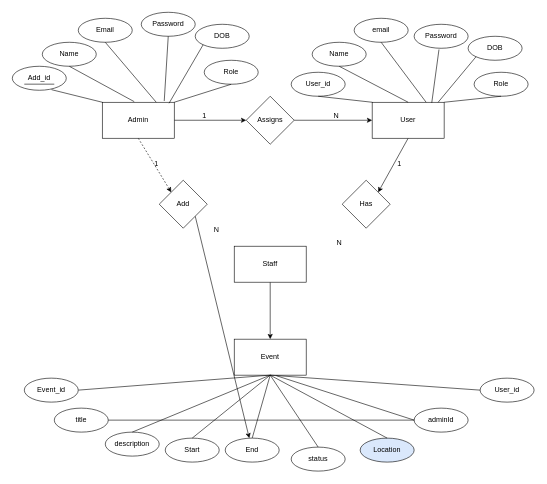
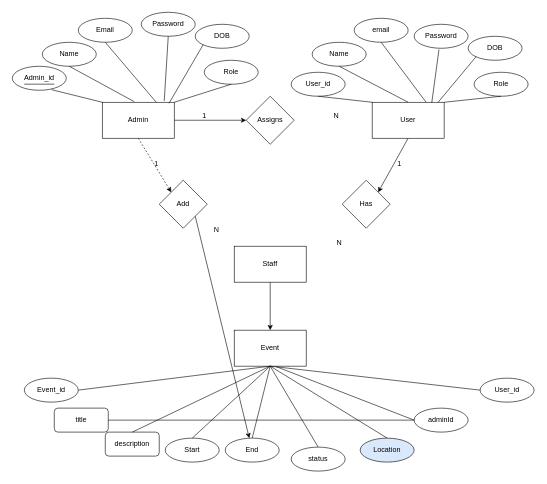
  <mxCell id="0" />
  <mxCell id="1" parent="0" />
  <mxCell id="2" style="edgeStyle=orthogonalEdgeStyle;rounded=0;orthogonalLoop=1;jettySize=auto;html=1;exitX=1;exitY=0.5;exitDx=0;exitDy=0;entryX=0;entryY=0.5;entryDx=0;entryDy=0;" edge="1" parent="1" source="4" target="6"><mxGeometry relative="1" as="geometry" /></mxCell>
  <mxCell id="3" style="rounded=0;orthogonalLoop=1;jettySize=auto;html=1;exitX=0.5;exitY=1;exitDx=0;exitDy=0;entryX=0;entryY=0;entryDx=0;entryDy=0;dashed=1;" edge="1" parent="1" source="4" target="25"><mxGeometry relative="1" as="geometry" /></mxCell>
  <mxCell id="4" value="Admin" style="rounded=0;whiteSpace=wrap;html=1;" vertex="1" parent="1"><mxGeometry x="170" y="170" width="120" height="60" as="geometry" /></mxCell>
- <mxCell id="5" style="edgeStyle=orthogonalEdgeStyle;rounded=0;orthogonalLoop=1;jettySize=auto;html=1;exitX=1;exitY=0.5;exitDx=0;exitDy=0;entryX=0;entryY=0.5;entryDx=0;entryDy=0;" edge="1" parent="1" source="6" target="8"><mxGeometry relative="1" as="geometry" /></mxCell>
  <mxCell id="6" value="Assigns" style="rhombus;whiteSpace=wrap;html=1;" vertex="1" parent="1"><mxGeometry x="410" y="160" width="80" height="80" as="geometry" /></mxCell>
  <mxCell id="7" style="rounded=0;orthogonalLoop=1;jettySize=auto;html=1;exitX=0.5;exitY=1;exitDx=0;exitDy=0;entryX=1;entryY=0;entryDx=0;entryDy=0;" edge="1" parent="1" source="8" target="26"><mxGeometry relative="1" as="geometry" /></mxCell>
  <mxCell id="8" value="User" style="rounded=0;whiteSpace=wrap;html=1;" vertex="1" parent="1"><mxGeometry x="620" y="170" width="120" height="60" as="geometry" /></mxCell>
  <mxCell id="9" value="N" style="text;html=1;align=center;verticalAlign=middle;resizable=0;points=[];autosize=1;strokeColor=none;fillColor=none;" vertex="1" parent="1"><mxGeometry x="545" y="178" width="30" height="30" as="geometry" /></mxCell>
  <mxCell id="10" value="1" style="text;html=1;align=center;verticalAlign=middle;resizable=0;points=[];autosize=1;strokeColor=none;fillColor=none;" vertex="1" parent="1"><mxGeometry x="325" y="178" width="30" height="30" as="geometry" /></mxCell>
- <mxCell id="11" value="Add_id" style="ellipse;whiteSpace=wrap;html=1;" vertex="1" parent="1"><mxGeometry x="20" y="110" width="90" height="40" as="geometry" /></mxCell>
+ <mxCell id="11" value="Admin_id" style="ellipse;whiteSpace=wrap;html=1;" vertex="1" parent="1"><mxGeometry x="20" y="110" width="90" height="40" as="geometry" /></mxCell>
  <mxCell id="12" value="Name" style="ellipse;whiteSpace=wrap;html=1;" vertex="1" parent="1"><mxGeometry x="70" y="70" width="90" height="40" as="geometry" /></mxCell>
  <mxCell id="13" value="Email" style="ellipse;whiteSpace=wrap;html=1;" vertex="1" parent="1"><mxGeometry x="130" y="30" width="90" height="40" as="geometry" /></mxCell>
  <mxCell id="14" value="" style="endArrow=none;html=1;rounded=0;exitX=0;exitY=0;exitDx=0;exitDy=0;entryX=0.726;entryY=0.975;entryDx=0;entryDy=0;entryPerimeter=0;" edge="1" parent="1" source="4" target="11"><mxGeometry width="50" height="50" relative="1" as="geometry"><mxPoint x="110" y="190" as="sourcePoint" /><mxPoint x="160" y="140" as="targetPoint" /></mxGeometry></mxCell>
  <mxCell id="15" value="" style="endArrow=none;html=1;rounded=0;exitX=0.444;exitY=-0.017;exitDx=0;exitDy=0;entryX=0.5;entryY=1;entryDx=0;entryDy=0;exitPerimeter=0;" edge="1" parent="1" source="4" target="12"><mxGeometry width="50" height="50" relative="1" as="geometry"><mxPoint x="180" y="180" as="sourcePoint" /><mxPoint x="135" y="149" as="targetPoint" /></mxGeometry></mxCell>
  <mxCell id="16" value="" style="endArrow=none;html=1;rounded=0;entryX=0.5;entryY=1;entryDx=0;entryDy=0;" edge="1" parent="1" target="13"><mxGeometry width="50" height="50" relative="1" as="geometry"><mxPoint x="260" y="170" as="sourcePoint" /><mxPoint x="310" y="120" as="targetPoint" /></mxGeometry></mxCell>
  <mxCell id="17" value="User_id" style="ellipse;whiteSpace=wrap;html=1;" vertex="1" parent="1"><mxGeometry x="485" y="120" width="90" height="40" as="geometry" /></mxCell>
  <mxCell id="18" value="Name" style="ellipse;whiteSpace=wrap;html=1;" vertex="1" parent="1"><mxGeometry x="520" y="70" width="90" height="40" as="geometry" /></mxCell>
  <mxCell id="19" value="email" style="ellipse;whiteSpace=wrap;html=1;" vertex="1" parent="1"><mxGeometry x="590" y="30" width="90" height="40" as="geometry" /></mxCell>
  <mxCell id="20" value="" style="endArrow=none;html=1;rounded=0;entryX=0.5;entryY=1;entryDx=0;entryDy=0;exitX=0.75;exitY=0;exitDx=0;exitDy=0;" edge="1" parent="1" source="8" target="19"><mxGeometry width="50" height="50" relative="1" as="geometry"><mxPoint x="730" y="170" as="sourcePoint" /><mxPoint x="780" y="120" as="targetPoint" /></mxGeometry></mxCell>
  <mxCell id="21" value="" style="endArrow=none;html=1;rounded=0;exitX=0.5;exitY=0;exitDx=0;exitDy=0;entryX=0.5;entryY=1;entryDx=0;entryDy=0;" edge="1" parent="1" source="8" target="18"><mxGeometry width="50" height="50" relative="1" as="geometry"><mxPoint x="640" y="160" as="sourcePoint" /><mxPoint x="690" y="110" as="targetPoint" /></mxGeometry></mxCell>
  <mxCell id="22" value="" style="endArrow=none;html=1;rounded=0;exitX=0;exitY=0;exitDx=0;exitDy=0;entryX=0.5;entryY=1;entryDx=0;entryDy=0;" edge="1" parent="1" source="8" target="17"><mxGeometry width="50" height="50" relative="1" as="geometry"><mxPoint x="610" y="170" as="sourcePoint" /><mxPoint x="660" y="120" as="targetPoint" /></mxGeometry></mxCell>
- <mxCell id="23" value="Event" style="rounded=0;whiteSpace=wrap;html=1;" vertex="1" parent="1"><mxGeometry x="390" y="565" width="120" height="60" as="geometry" /></mxCell>
+ <mxCell id="23" value="Event" style="rounded=0;whiteSpace=wrap;html=1;" vertex="1" parent="1"><mxGeometry x="390" y="550" width="120" height="60" as="geometry" /></mxCell>
  <mxCell id="24" style="rounded=0;orthogonalLoop=1;jettySize=auto;html=1;exitX=1;exitY=1;exitDx=0;exitDy=0;" edge="1" parent="1" source="25" target="61"><mxGeometry relative="1" as="geometry"><mxPoint x="320" y="410" as="targetPoint" /></mxGeometry></mxCell>
  <mxCell id="25" value="Add" style="rhombus;whiteSpace=wrap;html=1;" vertex="1" parent="1"><mxGeometry x="265" y="300" width="80" height="80" as="geometry" /></mxCell>
  <mxCell id="26" value="Has" style="rhombus;whiteSpace=wrap;html=1;" vertex="1" parent="1"><mxGeometry x="570" y="300" width="80" height="80" as="geometry" /></mxCell>
  <mxCell id="27" value="status" style="ellipse;whiteSpace=wrap;html=1;" vertex="1" parent="1"><mxGeometry x="485" y="745" width="90" height="40" as="geometry" /></mxCell>
  <mxCell id="28" value="Start" style="ellipse;whiteSpace=wrap;html=1;" vertex="1" parent="1"><mxGeometry x="275" y="730" width="90" height="40" as="geometry" /></mxCell>
- <mxCell id="29" value="description" style="ellipse;whiteSpace=wrap;html=1;" vertex="1" parent="1"><mxGeometry x="175" y="720" width="90" height="40" as="geometry" /></mxCell>
- <mxCell id="30" value="title" style="ellipse;whiteSpace=wrap;html=1;" vertex="1" parent="1"><mxGeometry x="90" y="680" width="90" height="40" as="geometry" /></mxCell>
+ <mxCell id="29" value="description" style="whiteSpace=wrap;html=1;rounded=1;" vertex="1" parent="1"><mxGeometry x="175" y="720" width="90" height="40" as="geometry" /></mxCell>
+ <mxCell id="30" value="title" style="whiteSpace=wrap;html=1;rounded=1;" vertex="1" parent="1"><mxGeometry x="90" y="680" width="90" height="40" as="geometry" /></mxCell>
  <mxCell id="31" value="User_id" style="ellipse;whiteSpace=wrap;html=1;" vertex="1" parent="1"><mxGeometry x="800" y="630" width="90" height="40" as="geometry" /></mxCell>
  <mxCell id="32" value="adminId" style="ellipse;whiteSpace=wrap;html=1;" vertex="1" parent="1"><mxGeometry x="690" y="680" width="90" height="40" as="geometry" /></mxCell>
  <mxCell id="33" value="" style="endArrow=none;html=1;rounded=0;exitX=1;exitY=0.5;exitDx=0;exitDy=0;entryX=0.5;entryY=1;entryDx=0;entryDy=0;" edge="1" parent="1" source="53" target="23"><mxGeometry width="50" height="50" relative="1" as="geometry"><mxPoint x="350" y="510" as="sourcePoint" /><mxPoint x="400" y="460" as="targetPoint" /></mxGeometry></mxCell>
  <mxCell id="34" value="" style="endArrow=none;html=1;rounded=0;exitX=1;exitY=0.5;exitDx=0;exitDy=0;" edge="1" parent="1" source="30" target="32"><mxGeometry width="50" height="50" relative="1" as="geometry"><mxPoint x="385" y="510" as="sourcePoint" /><mxPoint x="435" y="460" as="targetPoint" /></mxGeometry></mxCell>
  <mxCell id="35" value="" style="endArrow=none;html=1;rounded=0;exitX=0.5;exitY=0;exitDx=0;exitDy=0;entryX=0.5;entryY=1;entryDx=0;entryDy=0;" edge="1" parent="1" source="29" target="23"><mxGeometry width="50" height="50" relative="1" as="geometry"><mxPoint x="420" y="510" as="sourcePoint" /><mxPoint x="470" y="460" as="targetPoint" /></mxGeometry></mxCell>
  <mxCell id="36" value="" style="endArrow=none;html=1;rounded=0;entryX=0.5;entryY=1;entryDx=0;entryDy=0;exitX=0.5;exitY=0;exitDx=0;exitDy=0;" edge="1" parent="1" source="28" target="23"><mxGeometry width="50" height="50" relative="1" as="geometry"><mxPoint x="470" y="510" as="sourcePoint" /><mxPoint x="520" y="460" as="targetPoint" /></mxGeometry></mxCell>
  <mxCell id="37" value="" style="endArrow=none;html=1;rounded=0;entryX=0.5;entryY=1;entryDx=0;entryDy=0;exitX=0.5;exitY=0;exitDx=0;exitDy=0;" edge="1" parent="1" source="27" target="23"><mxGeometry width="50" height="50" relative="1" as="geometry"><mxPoint x="510" y="530" as="sourcePoint" /><mxPoint x="560" y="480" as="targetPoint" /></mxGeometry></mxCell>
  <mxCell id="38" value="" style="endArrow=none;html=1;rounded=0;entryX=0;entryY=0.5;entryDx=0;entryDy=0;exitX=0.5;exitY=1;exitDx=0;exitDy=0;" edge="1" parent="1" source="23" target="31"><mxGeometry width="50" height="50" relative="1" as="geometry"><mxPoint x="460" y="470" as="sourcePoint" /><mxPoint x="630" y="450" as="targetPoint" /></mxGeometry></mxCell>
  <mxCell id="39" value="" style="endArrow=none;html=1;rounded=0;entryX=0;entryY=0.5;entryDx=0;entryDy=0;exitX=0.586;exitY=1.016;exitDx=0;exitDy=0;exitPerimeter=0;" edge="1" parent="1" source="23" target="32"><mxGeometry width="50" height="50" relative="1" as="geometry"><mxPoint x="580" y="520" as="sourcePoint" /><mxPoint x="630" y="470" as="targetPoint" /></mxGeometry></mxCell>
  <mxCell id="40" value="Password" style="ellipse;whiteSpace=wrap;html=1;" vertex="1" parent="1"><mxGeometry x="690" y="40" width="90" height="40" as="geometry" /></mxCell>
  <mxCell id="41" value="" style="endArrow=none;html=1;rounded=0;entryX=0.46;entryY=1.051;entryDx=0;entryDy=0;entryPerimeter=0;exitX=0.828;exitY=0.017;exitDx=0;exitDy=0;exitPerimeter=0;" edge="1" parent="1" source="8" target="40"><mxGeometry width="50" height="50" relative="1" as="geometry"><mxPoint x="740" y="170" as="sourcePoint" /><mxPoint x="790" y="120" as="targetPoint" /></mxGeometry></mxCell>
  <mxCell id="42" value="1" style="text;html=1;align=center;verticalAlign=middle;resizable=0;points=[];autosize=1;strokeColor=none;fillColor=none;" vertex="1" parent="1"><mxGeometry x="650" y="258" width="30" height="30" as="geometry" /></mxCell>
  <mxCell id="43" value="N" style="text;html=1;align=center;verticalAlign=middle;resizable=0;points=[];autosize=1;strokeColor=none;fillColor=none;" vertex="1" parent="1"><mxGeometry x="550" y="390" width="30" height="30" as="geometry" /></mxCell>
  <mxCell id="44" value="1" style="text;html=1;align=center;verticalAlign=middle;resizable=0;points=[];autosize=1;strokeColor=none;fillColor=none;" vertex="1" parent="1"><mxGeometry x="245" y="258" width="30" height="30" as="geometry" /></mxCell>
  <mxCell id="45" value="N" style="text;html=1;align=center;verticalAlign=middle;resizable=0;points=[];autosize=1;strokeColor=none;fillColor=none;" vertex="1" parent="1"><mxGeometry x="345" y="368" width="30" height="30" as="geometry" /></mxCell>
  <mxCell id="46" value="" style="endArrow=none;html=1;rounded=0;" edge="1" parent="1"><mxGeometry width="50" height="50" relative="1" as="geometry"><mxPoint x="40" y="139.83" as="sourcePoint" /><mxPoint x="90" y="139.83" as="targetPoint" /></mxGeometry></mxCell>
  <mxCell id="47" value="Password" style="ellipse;whiteSpace=wrap;html=1;" vertex="1" parent="1"><mxGeometry x="235" y="20" width="90" height="40" as="geometry" /></mxCell>
  <mxCell id="48" value="" style="endArrow=none;html=1;rounded=0;entryX=0.5;entryY=1;entryDx=0;entryDy=0;exitX=0.861;exitY=-0.035;exitDx=0;exitDy=0;exitPerimeter=0;" edge="1" parent="1" source="4" target="47"><mxGeometry width="50" height="50" relative="1" as="geometry"><mxPoint x="290" y="170" as="sourcePoint" /><mxPoint x="340" y="120" as="targetPoint" /></mxGeometry></mxCell>
  <mxCell id="49" value="Role" style="ellipse;whiteSpace=wrap;html=1;" vertex="1" parent="1"><mxGeometry x="340" y="100" width="90" height="40" as="geometry" /></mxCell>
  <mxCell id="50" value="" style="endArrow=none;html=1;rounded=0;entryX=0.5;entryY=1;entryDx=0;entryDy=0;" edge="1" parent="1" target="49"><mxGeometry width="50" height="50" relative="1" as="geometry"><mxPoint x="290" y="170" as="sourcePoint" /><mxPoint x="340" y="120" as="targetPoint" /></mxGeometry></mxCell>
  <mxCell id="51" value="Role" style="ellipse;whiteSpace=wrap;html=1;" vertex="1" parent="1"><mxGeometry x="790" y="120" width="90" height="40" as="geometry" /></mxCell>
  <mxCell id="52" value="" style="endArrow=none;html=1;rounded=0;entryX=0.5;entryY=1;entryDx=0;entryDy=0;" edge="1" parent="1" target="51"><mxGeometry width="50" height="50" relative="1" as="geometry"><mxPoint x="740" y="170" as="sourcePoint" /><mxPoint x="800" y="130" as="targetPoint" /></mxGeometry></mxCell>
  <mxCell id="53" value="Event_id" style="ellipse;whiteSpace=wrap;html=1;" vertex="1" parent="1"><mxGeometry x="40" y="630" width="90" height="40" as="geometry" /></mxCell>
  <mxCell id="54" value="" style="endArrow=none;html=1;rounded=0;exitX=0.5;exitY=0;exitDx=0;exitDy=0;entryX=0.5;entryY=1;entryDx=0;entryDy=0;" edge="1" parent="1" source="61" target="23"><mxGeometry width="50" height="50" relative="1" as="geometry"><mxPoint x="515" y="740" as="sourcePoint" /><mxPoint x="480" y="470" as="targetPoint" /></mxGeometry></mxCell>
  <mxCell id="55" value="DOB" style="ellipse;whiteSpace=wrap;html=1;" vertex="1" parent="1"><mxGeometry x="780" y="60" width="90" height="40" as="geometry" /></mxCell>
  <mxCell id="56" value="" style="endArrow=none;html=1;rounded=0;entryX=0;entryY=1;entryDx=0;entryDy=0;" edge="1" parent="1" target="55"><mxGeometry width="50" height="50" relative="1" as="geometry"><mxPoint x="730" y="170" as="sourcePoint" /><mxPoint x="780" y="120" as="targetPoint" /></mxGeometry></mxCell>
  <mxCell id="57" value="DOB" style="ellipse;whiteSpace=wrap;html=1;" vertex="1" parent="1"><mxGeometry x="325" y="40" width="90" height="40" as="geometry" /></mxCell>
  <mxCell id="58" value="" style="endArrow=none;html=1;rounded=0;entryX=0;entryY=1;entryDx=0;entryDy=0;exitX=0.928;exitY=0.028;exitDx=0;exitDy=0;exitPerimeter=0;" edge="1" parent="1" target="57" source="4"><mxGeometry width="50" height="50" relative="1" as="geometry"><mxPoint x="290" y="170" as="sourcePoint" /><mxPoint x="340" y="120" as="targetPoint" /></mxGeometry></mxCell>
  <mxCell id="59" style="edgeStyle=orthogonalEdgeStyle;rounded=0;orthogonalLoop=1;jettySize=auto;html=1;exitX=0.5;exitY=1;exitDx=0;exitDy=0;entryX=0.5;entryY=0;entryDx=0;entryDy=0;" edge="1" parent="1" source="60" target="23"><mxGeometry relative="1" as="geometry" /></mxCell>
  <mxCell id="60" value="Staff" style="rounded=0;whiteSpace=wrap;html=1;" vertex="1" parent="1"><mxGeometry x="390" y="410" width="120" height="60" as="geometry" /></mxCell>
  <mxCell id="61" value="End" style="ellipse;whiteSpace=wrap;html=1;" vertex="1" parent="1"><mxGeometry x="375" y="730" width="90" height="40" as="geometry" /></mxCell>
  <mxCell id="62" value="Location" style="ellipse;whiteSpace=wrap;html=1;fillColor=#dae8fc;" vertex="1" parent="1"><mxGeometry x="600" y="730" width="90" height="40" as="geometry" /></mxCell>
  <mxCell id="63" value="" style="endArrow=none;html=1;rounded=0;exitX=0.5;exitY=0;exitDx=0;exitDy=0;entryX=0.5;entryY=1;entryDx=0;entryDy=0;" edge="1" parent="1" source="62" target="23"><mxGeometry width="50" height="50" relative="1" as="geometry"><mxPoint x="530" y="730" as="sourcePoint" /><mxPoint x="420" y="650" as="targetPoint" /></mxGeometry></mxCell>
